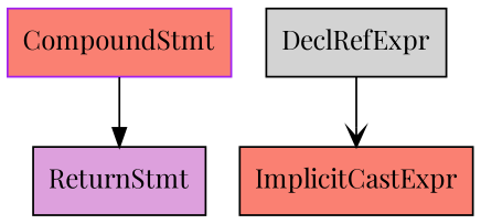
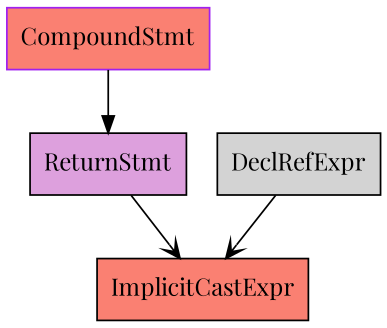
  digraph {
    fontname="Playfair Display"
    node [color=black fillcolor=salmon fontname="Playfair Display" shape=record style=filled]
    edge [arrowhead=vee fontname="Playfair Display" style=solid]
    n1 [color=purple label="{CompoundStmt}"]
    n2 [fillcolor=plum label="{ReturnStmt}"]
    n3 [label="{ImplicitCastExpr}"]
    n4 [fillcolor=lightgrey label="{DeclRefExpr}"]
    n1 -> n2 [arrowhead=normal]
+   n2 -> n3
    n4 -> n3
  }
